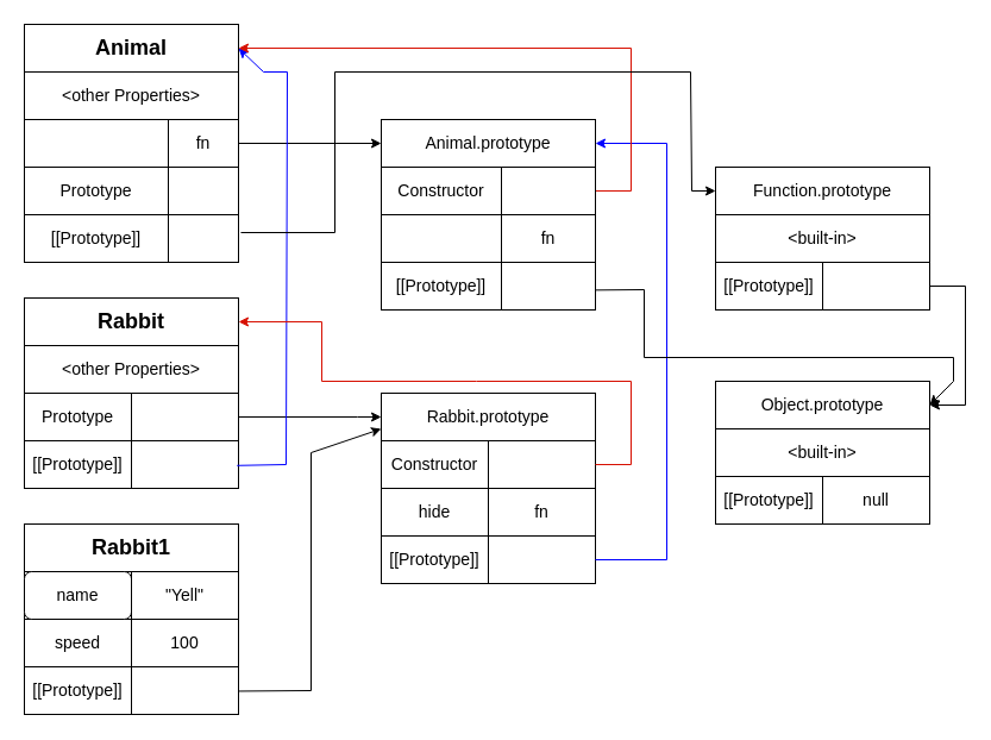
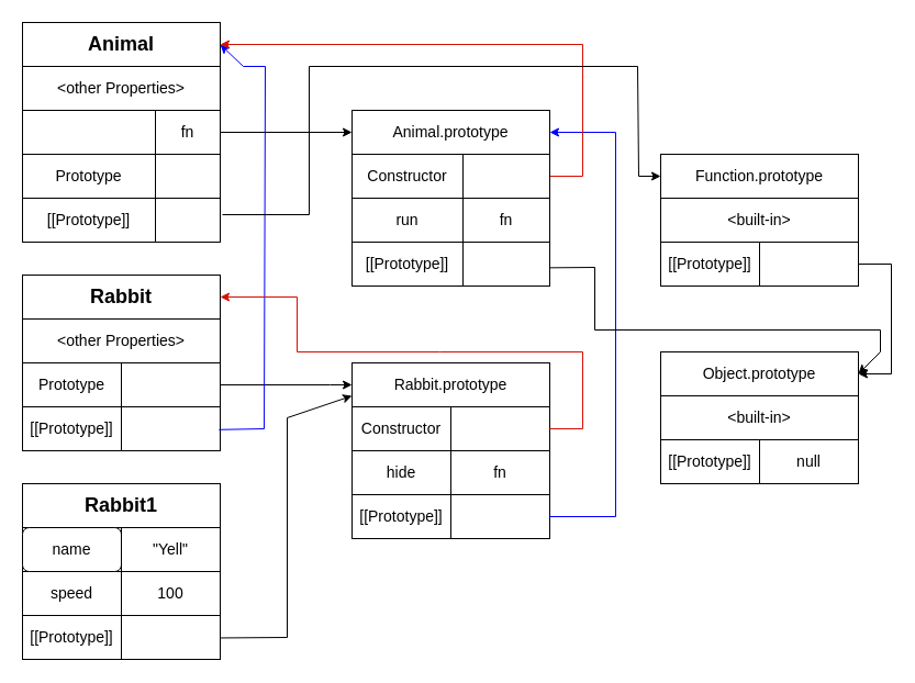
  <mxCell id="0" />
  <mxCell id="1" parent="0" />
  <mxCell id="2" value="" style="group" parent="1" vertex="1" connectable="0"><mxGeometry x="601" y="140" width="180" height="120" as="geometry" /></mxCell>
  <mxCell id="3" value="" style="whiteSpace=wrap;html=1;fontSize=14;container=0;" parent="2" vertex="1"><mxGeometry width="180" height="120" as="geometry" /></mxCell>
  <mxCell id="4" value="&lt;font style=&quot;font-size: 14px;&quot;&gt;Function.prototype&lt;/font&gt;" style="rounded=0;whiteSpace=wrap;html=1;spacing=2;fontSize=14;container=0;" parent="2" vertex="1"><mxGeometry width="180" height="40" as="geometry" /></mxCell>
  <mxCell id="5" value="&amp;lt;built-in&amp;gt;" style="rounded=0;whiteSpace=wrap;html=1;fontSize=14;container=0;" parent="2" vertex="1"><mxGeometry y="40" width="180" height="40" as="geometry" /></mxCell>
  <mxCell id="6" value="[[Prototype]]" style="rounded=0;whiteSpace=wrap;html=1;fontSize=14;container=0;" parent="2" vertex="1"><mxGeometry y="80" width="90" height="40" as="geometry" /></mxCell>
  <mxCell id="7" value="" style="rounded=0;whiteSpace=wrap;html=1;fontSize=14;container=0;" parent="2" vertex="1"><mxGeometry x="90" y="80" width="90" height="40" as="geometry" /></mxCell>
  <mxCell id="8" value="" style="group" parent="1" vertex="1" connectable="0"><mxGeometry x="601" y="320" width="180" height="120" as="geometry" /></mxCell>
  <mxCell id="9" value="" style="whiteSpace=wrap;html=1;fontSize=14;container=0;" parent="8" vertex="1"><mxGeometry width="180" height="120" as="geometry" /></mxCell>
  <mxCell id="10" value="&lt;font style=&quot;font-size: 14px;&quot;&gt;Object.prototype&lt;/font&gt;" style="rounded=0;whiteSpace=wrap;html=1;spacing=2;fontSize=14;container=0;" parent="8" vertex="1"><mxGeometry width="180" height="40" as="geometry" /></mxCell>
  <mxCell id="11" value="&amp;lt;built-in&amp;gt;" style="rounded=0;whiteSpace=wrap;html=1;fontSize=14;container=0;" parent="8" vertex="1"><mxGeometry y="40" width="180" height="40" as="geometry" /></mxCell>
  <mxCell id="12" value="[[Prototype]]" style="rounded=0;whiteSpace=wrap;html=1;fontSize=14;container=0;" parent="8" vertex="1"><mxGeometry y="80" width="90" height="40" as="geometry" /></mxCell>
  <mxCell id="13" value="null" style="rounded=0;whiteSpace=wrap;html=1;fontSize=14;container=0;" parent="8" vertex="1"><mxGeometry x="90" y="80" width="90" height="40" as="geometry" /></mxCell>
  <mxCell id="14" value="" style="group" parent="1" vertex="1" connectable="0"><mxGeometry x="20" y="250" width="180" height="160" as="geometry" /></mxCell>
  <mxCell id="15" value="" style="whiteSpace=wrap;html=1;fontSize=14;" parent="14" vertex="1"><mxGeometry width="180" height="160" as="geometry" /></mxCell>
  <mxCell id="16" value="&lt;font style=&quot;font-size: 18px;&quot;&gt;&lt;b style=&quot;&quot;&gt;Rabbit&lt;/b&gt;&lt;/font&gt;" style="rounded=0;whiteSpace=wrap;html=1;spacing=2;fontSize=14;" parent="14" vertex="1"><mxGeometry width="180" height="40" as="geometry" /></mxCell>
  <mxCell id="17" value="&amp;lt;other Properties&amp;gt;" style="rounded=0;whiteSpace=wrap;html=1;fontSize=14;" parent="14" vertex="1"><mxGeometry y="40" width="180" height="40" as="geometry" /></mxCell>
  <mxCell id="18" value="Prototype" style="rounded=0;whiteSpace=wrap;html=1;fontSize=14;" parent="14" vertex="1"><mxGeometry y="80" width="90" height="40" as="geometry" /></mxCell>
  <mxCell id="19" value="[[Prototype]]" style="rounded=0;whiteSpace=wrap;html=1;fontSize=14;" parent="14" vertex="1"><mxGeometry y="120" width="90" height="40" as="geometry" /></mxCell>
  <mxCell id="20" value="" style="rounded=0;whiteSpace=wrap;html=1;fontSize=14;" parent="14" vertex="1"><mxGeometry x="90" y="80" width="90" height="40" as="geometry" /></mxCell>
  <mxCell id="21" value="" style="group" parent="1" vertex="1" connectable="0"><mxGeometry x="320" y="330" width="180" height="160" as="geometry" /></mxCell>
  <mxCell id="22" value="" style="whiteSpace=wrap;html=1;fontSize=14;container=0;" parent="21" vertex="1"><mxGeometry width="180" height="160" as="geometry" /></mxCell>
  <mxCell id="23" value="Rabbit.prototype" style="rounded=0;whiteSpace=wrap;html=1;spacing=2;fontSize=14;container=0;" parent="21" vertex="1"><mxGeometry width="180" height="40" as="geometry" /></mxCell>
  <mxCell id="24" value="Constructor" style="rounded=0;whiteSpace=wrap;html=1;fontSize=14;container=0;" parent="21" vertex="1"><mxGeometry y="40" width="90" height="40" as="geometry" /></mxCell>
  <mxCell id="25" value="hide" style="rounded=0;whiteSpace=wrap;html=1;fontSize=14;container=0;" parent="21" vertex="1"><mxGeometry y="80" width="90" height="40" as="geometry" /></mxCell>
  <mxCell id="26" value="" style="rounded=0;whiteSpace=wrap;html=1;fontSize=14;container=0;" parent="21" vertex="1"><mxGeometry x="90" y="40" width="90" height="40" as="geometry" /></mxCell>
  <mxCell id="27" value="[[Prototype]]" style="rounded=0;whiteSpace=wrap;html=1;fontSize=14;container=0;" parent="21" vertex="1"><mxGeometry y="120" width="90" height="40" as="geometry" /></mxCell>
  <mxCell id="28" value="fn" style="rounded=0;whiteSpace=wrap;html=1;fontSize=14;container=0;" parent="21" vertex="1"><mxGeometry x="90" y="80" width="90" height="40" as="geometry" /></mxCell>
  <mxCell id="29" value="" style="endArrow=classic;html=1;rounded=0;entryX=1;entryY=0.5;entryDx=0;entryDy=0;strokeColor=#0000FF;" parent="21" target="57" edge="1"><mxGeometry width="50" height="50" relative="1" as="geometry"><mxPoint x="180" y="140" as="sourcePoint" /><mxPoint x="200" y="-230" as="targetPoint" /><Array as="points"><mxPoint x="240" y="140" /><mxPoint x="240" y="-210" /></Array></mxGeometry></mxCell>
  <mxCell id="30" value="" style="endArrow=classic;html=1;rounded=0;entryX=0;entryY=0.5;entryDx=0;entryDy=0;exitX=1;exitY=0.5;exitDx=0;exitDy=0;" parent="1" source="52" target="57" edge="1"><mxGeometry width="50" height="50" relative="1" as="geometry"><mxPoint x="250" y="130" as="sourcePoint" /><mxPoint x="300" y="80" as="targetPoint" /><Array as="points" /></mxGeometry></mxCell>
  <mxCell id="31" style="edgeStyle=orthogonalEdgeStyle;rounded=0;orthogonalLoop=1;jettySize=auto;html=1;exitX=1;exitY=0.5;exitDx=0;exitDy=0;entryX=0;entryY=0.5;entryDx=0;entryDy=0;" parent="1" source="20" target="23" edge="1"><mxGeometry relative="1" as="geometry"><Array as="points"><mxPoint x="300" y="350" /><mxPoint x="300" y="350" /></Array></mxGeometry></mxCell>
  <mxCell id="32" value="" style="endArrow=classic;html=1;rounded=0;entryX=1;entryY=0.5;entryDx=0;entryDy=0;exitX=0.993;exitY=0.88;exitDx=0;exitDy=0;exitPerimeter=0;strokeColor=#0000FF;" parent="1" source="15" target="49" edge="1"><mxGeometry width="50" height="50" relative="1" as="geometry"><mxPoint x="250" y="390" as="sourcePoint" /><mxPoint x="300" y="340" as="targetPoint" /><Array as="points"><mxPoint x="240" y="390" /><mxPoint x="241" y="60" /><mxPoint x="221" y="60" /></Array></mxGeometry></mxCell>
  <mxCell id="33" value="" style="endArrow=classic;html=1;rounded=0;exitX=1;exitY=0.5;exitDx=0;exitDy=0;entryX=1;entryY=0.5;entryDx=0;entryDy=0;strokeColor=#D71002;" parent="1" source="26" target="16" edge="1"><mxGeometry width="50" height="50" relative="1" as="geometry"><mxPoint x="500" y="310" as="sourcePoint" /><mxPoint x="550" y="260" as="targetPoint" /><Array as="points"><mxPoint x="530" y="390" /><mxPoint x="530" y="320" /><mxPoint x="400" y="320" /><mxPoint x="270" y="320" /><mxPoint x="270" y="270" /></Array></mxGeometry></mxCell>
  <mxCell id="34" value="" style="endArrow=classic;html=1;rounded=0;exitX=1;exitY=0.5;exitDx=0;exitDy=0;entryX=1;entryY=0.5;entryDx=0;entryDy=0;fillColor=#ffe6cc;strokeColor=#D71002;" parent="1" source="60" target="49" edge="1"><mxGeometry width="50" height="50" relative="1" as="geometry"><mxPoint x="420" y="300" as="sourcePoint" /><mxPoint x="470" y="250" as="targetPoint" /><Array as="points"><mxPoint x="530" y="160" /><mxPoint x="530" y="40" /></Array></mxGeometry></mxCell>
  <mxCell id="35" value="" style="endArrow=classic;html=1;rounded=0;exitX=1.011;exitY=0.875;exitDx=0;exitDy=0;exitPerimeter=0;entryX=0;entryY=0.5;entryDx=0;entryDy=0;" parent="1" source="48" target="4" edge="1"><mxGeometry width="50" height="50" relative="1" as="geometry"><mxPoint x="420" y="300" as="sourcePoint" /><mxPoint x="470" y="250" as="targetPoint" /><Array as="points"><mxPoint x="281" y="195" /><mxPoint x="281" y="60" /><mxPoint x="580" y="60" /><mxPoint x="581" y="160" /></Array></mxGeometry></mxCell>
  <mxCell id="36" style="edgeStyle=orthogonalEdgeStyle;rounded=0;orthogonalLoop=1;jettySize=auto;html=1;exitX=1;exitY=0.5;exitDx=0;exitDy=0;entryX=1;entryY=0.5;entryDx=0;entryDy=0;" parent="1" source="7" target="10" edge="1"><mxGeometry relative="1" as="geometry"><Array as="points"><mxPoint x="811" y="240" /><mxPoint x="811" y="340" /></Array></mxGeometry></mxCell>
  <mxCell id="37" value="" style="endArrow=classic;html=1;rounded=0;exitX=1;exitY=0.896;exitDx=0;exitDy=0;exitPerimeter=0;entryX=1;entryY=0.5;entryDx=0;entryDy=0;" parent="1" source="56" target="10" edge="1"><mxGeometry width="50" height="50" relative="1" as="geometry"><mxPoint x="420" y="300" as="sourcePoint" /><mxPoint x="470" y="250" as="targetPoint" /><Array as="points"><mxPoint x="541" y="243" /><mxPoint x="541" y="300" /><mxPoint x="801" y="300" /><mxPoint x="801" y="320" /></Array></mxGeometry></mxCell>
  <mxCell id="38" value="" style="group" parent="1" vertex="1" connectable="0"><mxGeometry x="20" y="440" width="180" height="160" as="geometry" /></mxCell>
  <mxCell id="39" value="" style="whiteSpace=wrap;html=1;fontSize=14;container=0;" parent="38" vertex="1"><mxGeometry width="180" height="160" as="geometry" /></mxCell>
  <mxCell id="40" value="&lt;font style=&quot;font-size: 18px;&quot;&gt;&lt;b style=&quot;&quot;&gt;Rabbit1&lt;/b&gt;&lt;/font&gt;" style="rounded=0;whiteSpace=wrap;html=1;spacing=2;fontSize=14;container=0;" parent="38" vertex="1"><mxGeometry width="180" height="40" as="geometry" /></mxCell>
  <mxCell id="41" value="speed" style="rounded=0;whiteSpace=wrap;html=1;fontSize=14;container=0;" parent="38" vertex="1"><mxGeometry y="80" width="90" height="40" as="geometry" /></mxCell>
  <mxCell id="42" value="[[Prototype]]" style="rounded=0;whiteSpace=wrap;html=1;fontSize=14;container=0;" parent="38" vertex="1"><mxGeometry y="120" width="90" height="40" as="geometry" /></mxCell>
  <mxCell id="43" value="100" style="rounded=0;whiteSpace=wrap;html=1;fontSize=14;container=0;" parent="38" vertex="1"><mxGeometry x="90" y="80" width="90" height="40" as="geometry" /></mxCell>
  <mxCell id="44" value="name" style="whiteSpace=wrap;html=1;fontSize=14;container=0;rounded=1;" parent="38" vertex="1"><mxGeometry y="40" width="90" height="40" as="geometry" /></mxCell>
  <mxCell id="45" value="&quot;Yell&quot;" style="rounded=0;whiteSpace=wrap;html=1;fontSize=14;container=0;" parent="38" vertex="1"><mxGeometry x="90" y="40" width="90" height="40" as="geometry" /></mxCell>
  <mxCell id="46" value="" style="endArrow=classic;html=1;rounded=0;exitX=1;exitY=0.878;exitDx=0;exitDy=0;exitPerimeter=0;entryX=0;entryY=0.75;entryDx=0;entryDy=0;" parent="1" source="39" target="23" edge="1"><mxGeometry width="50" height="50" relative="1" as="geometry"><mxPoint x="521" y="480" as="sourcePoint" /><mxPoint x="571" y="430" as="targetPoint" /><Array as="points"><mxPoint x="261" y="580" /><mxPoint x="261" y="380" /></Array></mxGeometry></mxCell>
  <mxCell id="47" value="" style="group" parent="1" connectable="0" vertex="1"><mxGeometry x="20" y="20" width="180" height="200" as="geometry" /></mxCell>
  <mxCell id="48" value="" style="whiteSpace=wrap;html=1;fontSize=14;container=0;" parent="47" vertex="1"><mxGeometry width="180" height="200" as="geometry" /></mxCell>
  <mxCell id="49" value="&lt;font style=&quot;font-size: 18px;&quot;&gt;&lt;b style=&quot;&quot;&gt;Animal&lt;/b&gt;&lt;/font&gt;" style="rounded=0;whiteSpace=wrap;html=1;spacing=2;fontSize=14;container=0;" parent="47" vertex="1"><mxGeometry width="180" height="40" as="geometry" /></mxCell>
  <mxCell id="50" value="&amp;lt;other Properties&amp;gt;" style="rounded=0;whiteSpace=wrap;html=1;fontSize=14;container=0;" parent="47" vertex="1"><mxGeometry y="40" width="180" height="40" as="geometry" /></mxCell>
  <mxCell id="51" value="Prototype" style="rounded=0;whiteSpace=wrap;html=1;fontSize=14;container=0;" parent="47" vertex="1"><mxGeometry y="120" width="121" height="40" as="geometry" /></mxCell>
  <mxCell id="52" value="fn" style="rounded=0;whiteSpace=wrap;html=1;fontSize=14;container=0;" parent="47" vertex="1"><mxGeometry x="121" y="80" width="59" height="40" as="geometry" /></mxCell>
  <mxCell id="53" value="[[Prototype]]" style="rounded=0;whiteSpace=wrap;html=1;fontSize=14;container=0;" parent="47" vertex="1"><mxGeometry y="160" width="121" height="40" as="geometry" /></mxCell>
  <mxCell id="54" value="" style="rounded=0;whiteSpace=wrap;html=1;fontSize=14;container=0;" parent="47" vertex="1"><mxGeometry x="121" y="120" width="59" height="40" as="geometry" /></mxCell>
  <mxCell id="55" value="" style="group" parent="1" connectable="0" vertex="1"><mxGeometry x="320" y="100" width="180" height="160" as="geometry" /></mxCell>
  <mxCell id="56" value="" style="whiteSpace=wrap;html=1;fontSize=14;container=0;" parent="55" vertex="1"><mxGeometry width="180" height="160" as="geometry" /></mxCell>
  <mxCell id="57" value="Animal.prototype" style="rounded=0;whiteSpace=wrap;html=1;spacing=2;fontSize=14;container=0;" parent="55" vertex="1"><mxGeometry width="180" height="40" as="geometry" /></mxCell>
  <mxCell id="58" value="Constructor" style="rounded=0;whiteSpace=wrap;html=1;fontSize=14;container=0;" parent="55" vertex="1"><mxGeometry y="40" width="101" height="40" as="geometry" /></mxCell>
+ <mxCell id="59" value="run" style="rounded=0;whiteSpace=wrap;html=1;fontSize=14;container=0;" parent="55" vertex="1"><mxGeometry y="80" width="101" height="40" as="geometry" /></mxCell>
  <mxCell id="60" value="" style="rounded=0;whiteSpace=wrap;html=1;fontSize=14;container=0;" parent="55" vertex="1"><mxGeometry x="101" y="40" width="79" height="40" as="geometry" /></mxCell>
  <mxCell id="61" value="[[Prototype]]" style="rounded=0;whiteSpace=wrap;html=1;fontSize=14;container=0;" parent="55" vertex="1"><mxGeometry y="120" width="101" height="40" as="geometry" /></mxCell>
  <mxCell id="62" value="fn" style="rounded=0;whiteSpace=wrap;html=1;fontSize=14;container=0;" parent="55" vertex="1"><mxGeometry x="101" y="80" width="79" height="40" as="geometry" /></mxCell>
